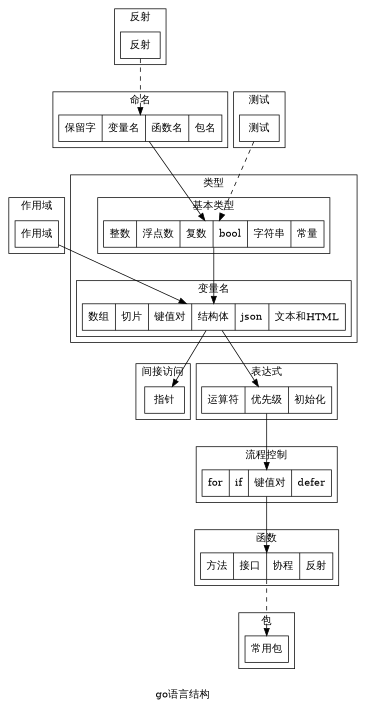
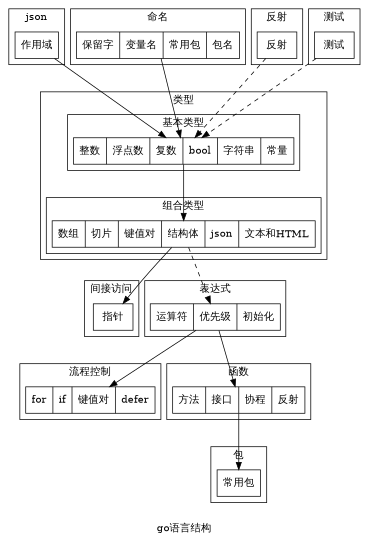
  digraph {
    label="\ngo语言结构"
    rankdir=TB
    node [shape=record]
    edge [minlen=2]
    n1 [label="作用域"]
-   n2 [label=" 保留字| 变量名 | 函数名 | 包名 "]
+   n2 [label=" 保留字| 变量名 | 常用包 | 包名 "]
    n3 [label="反射"]
    n4 [label="测试"]
    n5 [label=" 整数| 浮点数 | 复数 | bool | 字符串| 常量 "]
    n6 [label=" 数组 | 切片 | 键值对 | 结构体| json | 文本和HTML "]
    n7 [label="指针"]
    n8 [label="运算符|优先级|初始化"]
    n9 [label=" for | if | 键值对 | defer"]
    n10 [label=" 方法 | 接口 | 协程 | 反射"]
    n11 [label="常用包"]
    subgraph cluster_1 {
-     label="作用域"
+     label=json
      n1
    }
    subgraph cluster_2 {
      label="命名"
      n2
    }
    subgraph cluster_3 {
      label="反射"
      n3
    }
    subgraph cluster_4 {
      label="测试"
      n4
    }
    subgraph cluster_5 {
      label="类型"
      subgraph cluster_6 {
        label="基本类型"
        n5
      }
      subgraph cluster_7 {
-       label="变量名"
+       label="组合类型"
        n6
      }
    }
    subgraph cluster_8 {
      label="间接访问"
      n7
    }
    subgraph cluster_9 {
      label="表达式"
      n8
    }
    subgraph cluster_10 {
      label="流程控制"
      n9
    }
    subgraph cluster_11 {
      label="函数"
      n10
    }
    subgraph cluster_12 {
      label="包"
      n11
    }
-   n1 -> n6
+   n1 -> n5
    n2 -> n5
-   n3 -> n2 [style=dashed]
+   n3 -> n5 [style=dashed]
    n4 -> n5 [style=dashed]
    n5 -> n6
    n6 -> n7
-   n6 -> n8
+   n6 -> n8 [style=dashed]
    n8 -> n9
-   n9 -> n10
-   n10 -> n11 [style=dashed]
+   n8 -> n10
+   n10 -> n11
  }
